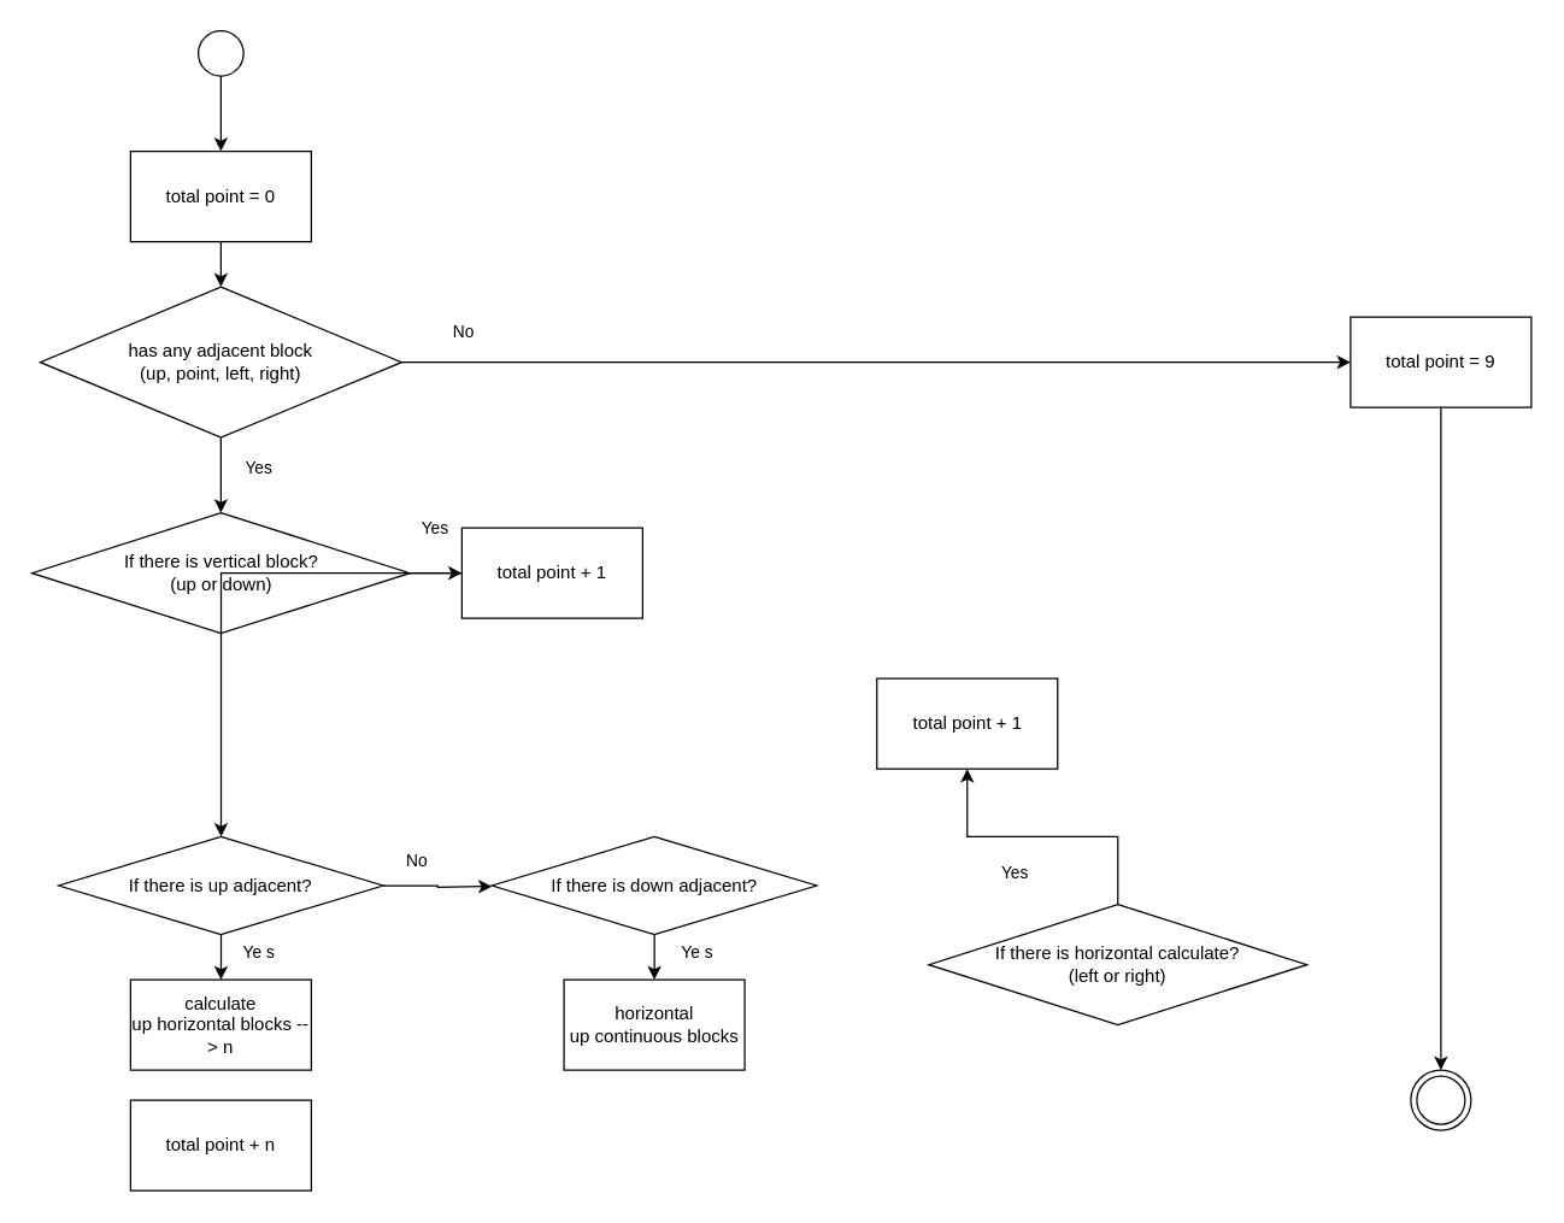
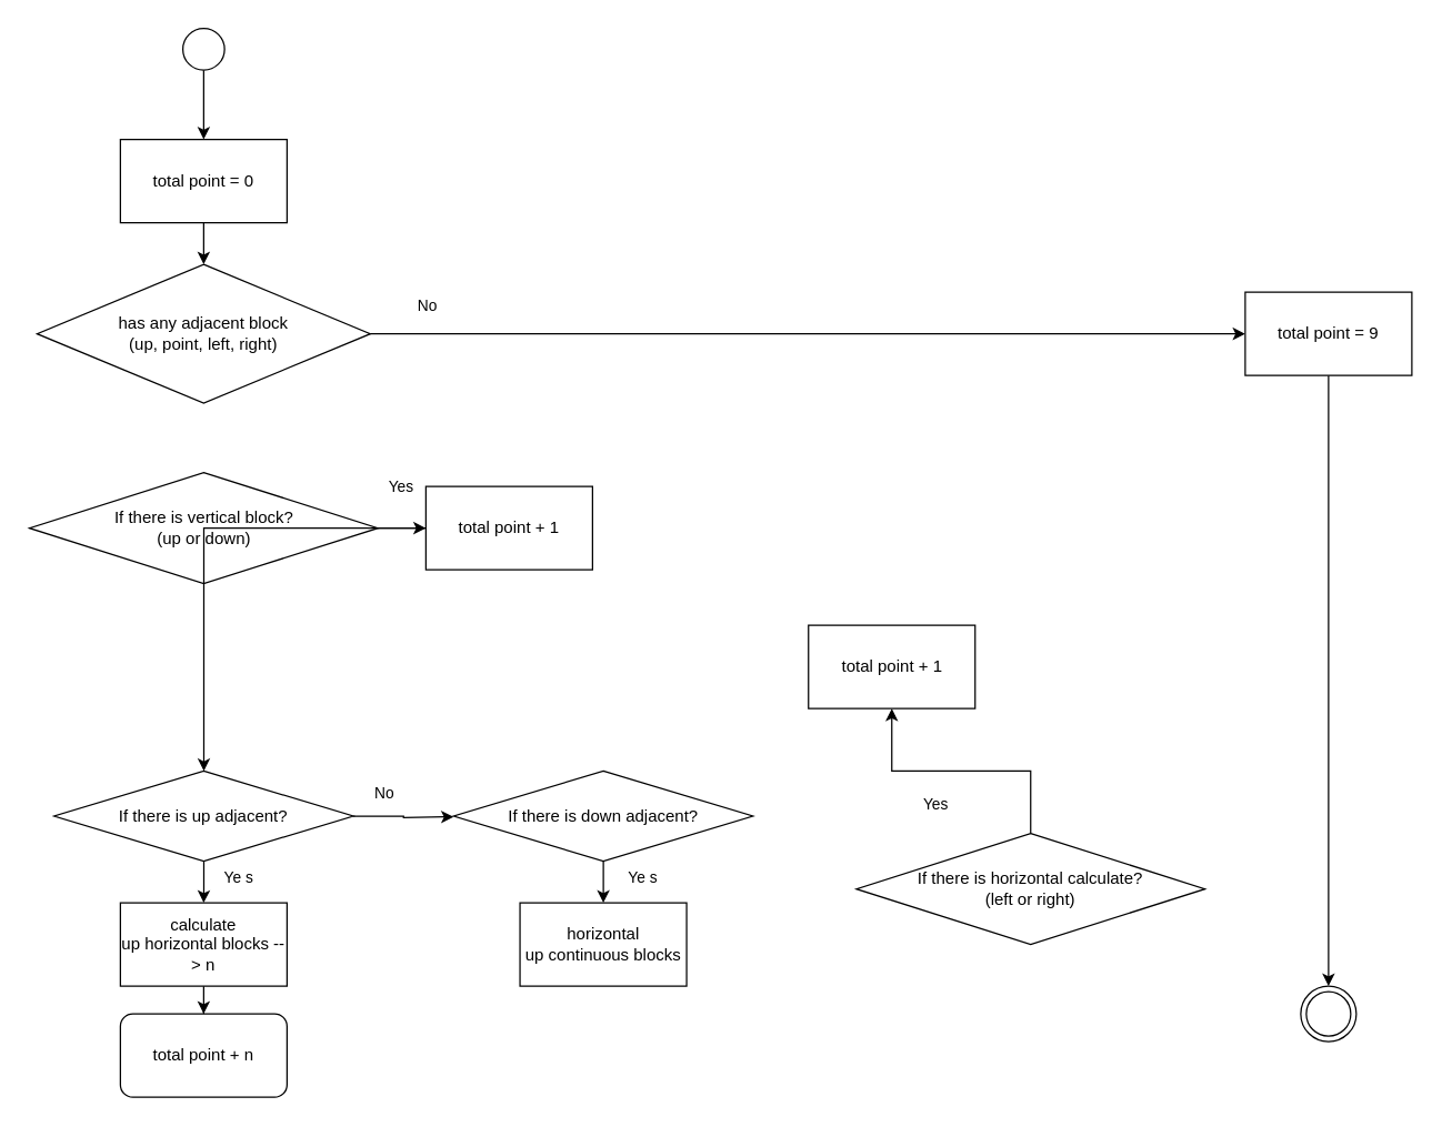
  <mxCell id="0" />
  <mxCell id="1" parent="0" />
  <mxCell id="2" value="" style="edgeStyle=orthogonalEdgeStyle;rounded=0;orthogonalLoop=1;jettySize=auto;html=1;entryX=0.5;entryY=0;entryDx=0;entryDy=0;" edge="1" parent="1" source="3" target="15"><mxGeometry relative="1" as="geometry"><mxPoint x="211.5" y="190" as="targetPoint" /></mxGeometry></mxCell>
  <mxCell id="3" value="" style="ellipse;whiteSpace=wrap;html=1;" vertex="1" parent="1"><mxGeometry x="131" y="20" width="30" height="30" as="geometry" /></mxCell>
  <mxCell id="4" value="No" style="edgeStyle=orthogonalEdgeStyle;rounded=0;orthogonalLoop=1;jettySize=auto;html=1;" edge="1" parent="1" source="5" target="7"><mxGeometry x="-0.871" y="20" relative="1" as="geometry"><mxPoint as="offset" /></mxGeometry></mxCell>
  <mxCell id="5" value="&lt;span&gt;has any adjacent block&lt;/span&gt;&lt;br&gt;&lt;span&gt;(up, point, left, right)&lt;/span&gt;" style="rhombus;whiteSpace=wrap;html=1;" vertex="1" parent="1"><mxGeometry x="26" y="190" width="240" height="100" as="geometry" /></mxCell>
  <mxCell id="6" value="" style="edgeStyle=orthogonalEdgeStyle;rounded=0;orthogonalLoop=1;jettySize=auto;html=1;entryX=0.5;entryY=0;entryDx=0;entryDy=0;" edge="1" parent="1" source="7" target="8"><mxGeometry relative="1" as="geometry"><mxPoint x="616" y="670" as="targetPoint" /></mxGeometry></mxCell>
  <mxCell id="7" value="total point = 9" style="whiteSpace=wrap;html=1;" vertex="1" parent="1"><mxGeometry x="896" y="210" width="120" height="60" as="geometry" /></mxCell>
  <mxCell id="8" value="" style="ellipse;shape=doubleEllipse;whiteSpace=wrap;html=1;aspect=fixed;" vertex="1" parent="1"><mxGeometry x="936" y="710" width="40" height="40" as="geometry" /></mxCell>
- <mxCell id="9" value="Yes" style="edgeStyle=orthogonalEdgeStyle;rounded=0;orthogonalLoop=1;jettySize=auto;html=1;exitX=0.5;exitY=1;exitDx=0;exitDy=0;" edge="1" parent="1" source="5" target="11"><mxGeometry x="-0.2" y="25" relative="1" as="geometry"><mxPoint x="211.5" y="390" as="sourcePoint" /><mxPoint as="offset" /></mxGeometry></mxCell>
  <mxCell id="10" value="Yes" style="edgeStyle=orthogonalEdgeStyle;rounded=0;orthogonalLoop=1;jettySize=auto;html=1;" edge="1" parent="1" source="11" target="17"><mxGeometry x="0.202" y="30" relative="1" as="geometry"><mxPoint as="offset" /></mxGeometry></mxCell>
  <mxCell id="11" value="If there is vertical block?&lt;br&gt;(up or down)" style="rhombus;whiteSpace=wrap;html=1;" vertex="1" parent="1"><mxGeometry x="20.5" y="340" width="251" height="80" as="geometry" /></mxCell>
  <mxCell id="12" value="Yes" style="edgeStyle=orthogonalEdgeStyle;rounded=0;orthogonalLoop=1;jettySize=auto;html=1;" edge="1" parent="1" source="13" target="18"><mxGeometry x="0.202" y="24" relative="1" as="geometry"><mxPoint as="offset" /></mxGeometry></mxCell>
  <mxCell id="13" value="If there is&amp;nbsp;horizontal calculate?&lt;br&gt;(left or right)" style="rhombus;whiteSpace=wrap;html=1;" vertex="1" parent="1"><mxGeometry x="616" y="600" width="251" height="80" as="geometry" /></mxCell>
  <mxCell id="14" value="" style="edgeStyle=orthogonalEdgeStyle;rounded=0;orthogonalLoop=1;jettySize=auto;html=1;" edge="1" parent="1" source="15" target="5"><mxGeometry relative="1" as="geometry" /></mxCell>
  <mxCell id="15" value="total point = 0" style="whiteSpace=wrap;html=1;" vertex="1" parent="1"><mxGeometry x="86" y="100" width="120" height="60" as="geometry" /></mxCell>
  <mxCell id="16" value="" style="edgeStyle=orthogonalEdgeStyle;rounded=0;orthogonalLoop=1;jettySize=auto;html=1;" edge="1" parent="1" source="17" target="21"><mxGeometry relative="1" as="geometry" /></mxCell>
  <mxCell id="17" value="&lt;span&gt;total point + 1&lt;/span&gt;" style="whiteSpace=wrap;html=1;" vertex="1" parent="1"><mxGeometry x="306" y="350" width="120" height="60" as="geometry" /></mxCell>
  <mxCell id="18" value="&lt;span&gt;total point + 1&lt;/span&gt;" style="whiteSpace=wrap;html=1;" vertex="1" parent="1"><mxGeometry x="581.5" y="450" width="120" height="60" as="geometry" /></mxCell>
  <mxCell id="19" value="Ye s" style="edgeStyle=orthogonalEdgeStyle;rounded=0;orthogonalLoop=1;jettySize=auto;html=1;" edge="1" parent="1" source="21" target="23"><mxGeometry x="-0.334" y="20" relative="1" as="geometry"><mxPoint x="5" y="2" as="offset" /></mxGeometry></mxCell>
  <mxCell id="20" value="No" style="edgeStyle=orthogonalEdgeStyle;rounded=0;orthogonalLoop=1;jettySize=auto;html=1;" edge="1" parent="1" source="21"><mxGeometry x="-0.387" y="17" relative="1" as="geometry"><mxPoint x="326" y="588" as="targetPoint" /><mxPoint as="offset" /></mxGeometry></mxCell>
  <mxCell id="21" value="If there is up adjacent?" style="rhombus;whiteSpace=wrap;html=1;" vertex="1" parent="1"><mxGeometry x="38.25" y="555" width="215.5" height="65" as="geometry" /></mxCell>
+ <mxCell id="22" value="" style="edgeStyle=orthogonalEdgeStyle;rounded=0;orthogonalLoop=1;jettySize=auto;html=1;" edge="1" parent="1" source="23" target="27"><mxGeometry relative="1" as="geometry" /></mxCell>
  <mxCell id="23" value="calculate up&amp;nbsp;horizontal blocks -- &amp;gt; n" style="whiteSpace=wrap;html=1;" vertex="1" parent="1"><mxGeometry x="86" y="650" width="120" height="60" as="geometry" /></mxCell>
  <mxCell id="24" value="Ye s" style="edgeStyle=orthogonalEdgeStyle;rounded=0;orthogonalLoop=1;jettySize=auto;html=1;" edge="1" parent="1" source="25" target="26"><mxGeometry x="-0.335" y="22" relative="1" as="geometry"><mxPoint x="6" y="2" as="offset" /></mxGeometry></mxCell>
  <mxCell id="25" value="If there is down adjacent?" style="rhombus;whiteSpace=wrap;html=1;" vertex="1" parent="1"><mxGeometry x="326" y="555" width="215.5" height="65" as="geometry" /></mxCell>
  <mxCell id="26" value="horizontal up&amp;nbsp;continuous blocks" style="whiteSpace=wrap;html=1;" vertex="1" parent="1"><mxGeometry x="373.75" y="650" width="120" height="60" as="geometry" /></mxCell>
- <mxCell id="27" value="&lt;span&gt;total point + n&lt;/span&gt;" style="whiteSpace=wrap;html=1;" vertex="1" parent="1"><mxGeometry x="86" y="730" width="120" height="60" as="geometry" /></mxCell>
+ <mxCell id="27" value="&lt;span&gt;total point + n&lt;/span&gt;" style="whiteSpace=wrap;html=1;rounded=1;" vertex="1" parent="1"><mxGeometry x="86" y="730" width="120" height="60" as="geometry" /></mxCell>
